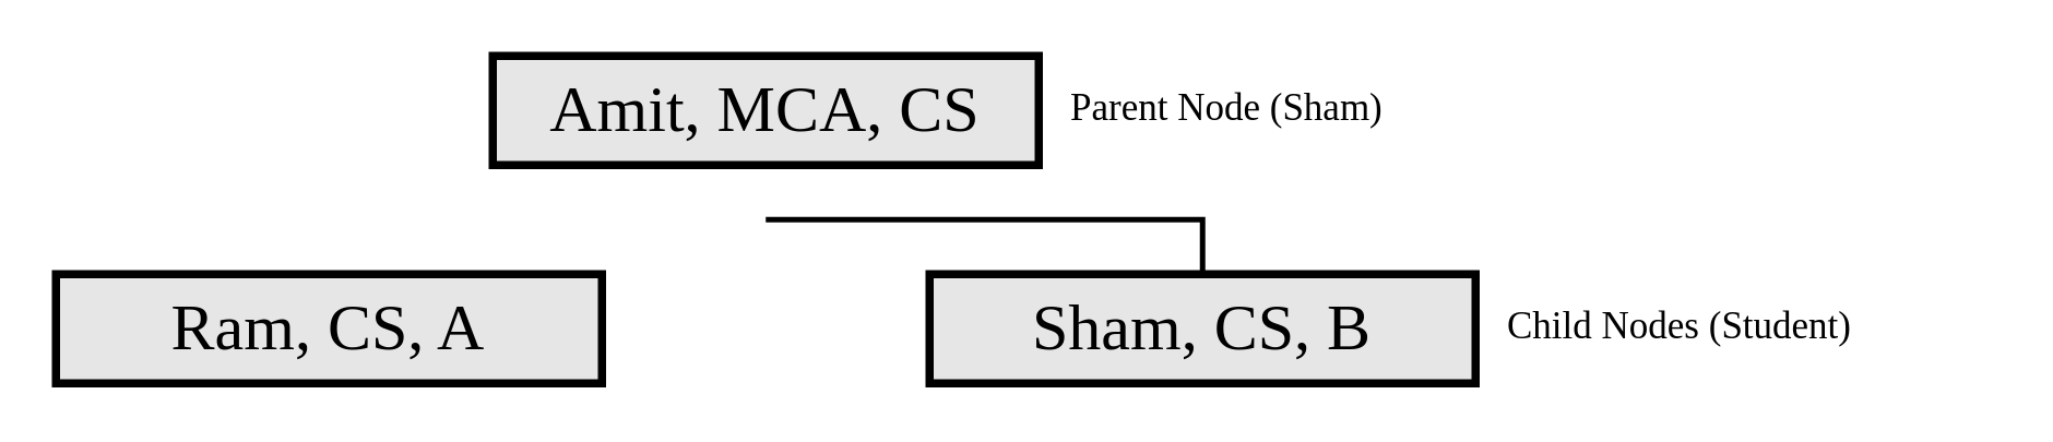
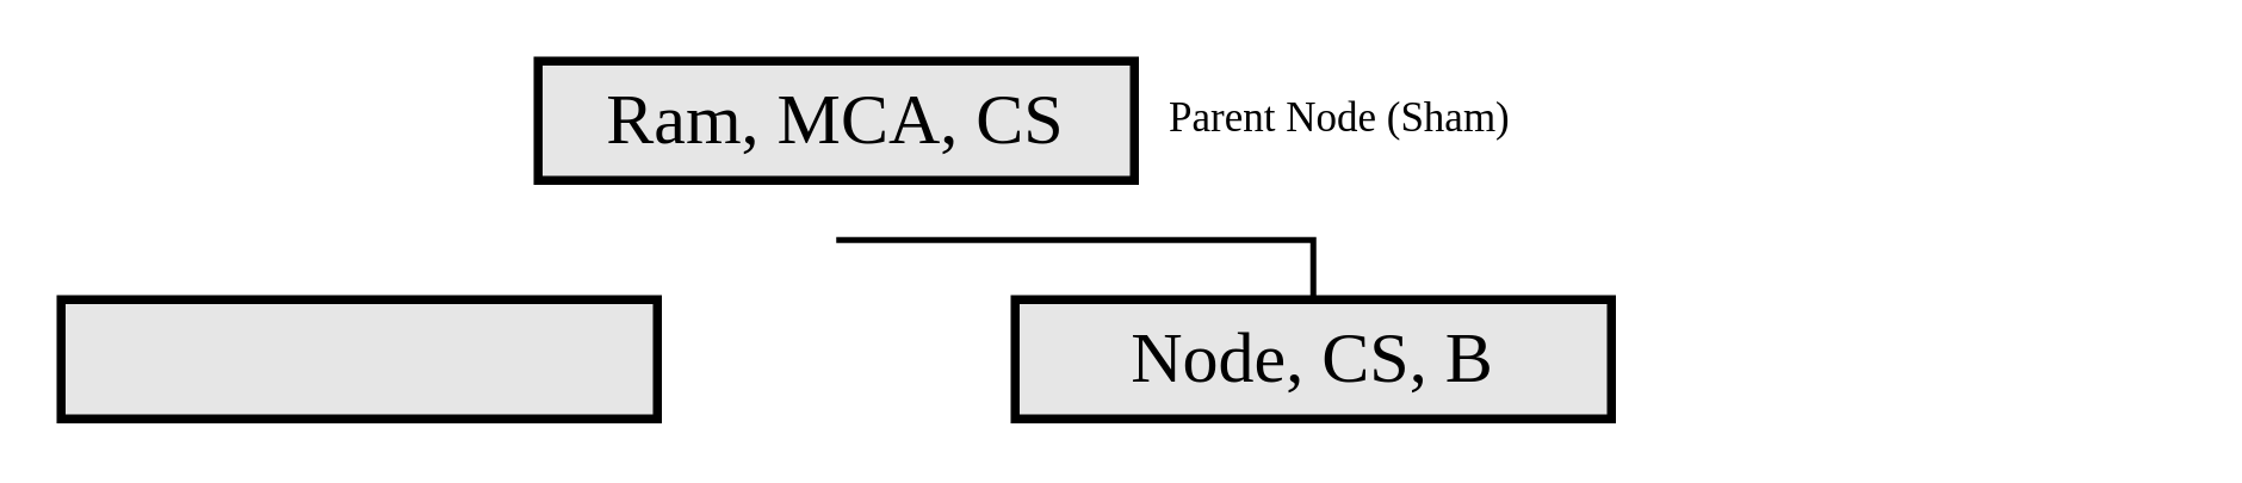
  <mxCell id="0" />
  <mxCell id="1" parent="0" />
  <mxCell id="2" value="" style="rounded=0;whiteSpace=wrap;html=1;fillColor=#E6E6E6;strokeWidth=3;" parent="1" vertex="1"><mxGeometry x="180" y="20" width="200" height="40" as="geometry" /></mxCell>
- <mxCell id="3" value="Amit, MCA, CS&lt;div style=&quot;font-size: 24px;&quot;&gt;&lt;/div&gt;" style="text;strokeColor=none;align=center;fillColor=none;html=1;verticalAlign=middle;whiteSpace=wrap;rounded=0;fontFamily=Ubuntu Mono;fontSize=24;labelBackgroundColor=none;fontColor=#000000;" parent="1" vertex="1"><mxGeometry x="180" y="20" width="200" height="40" as="geometry" /></mxCell>
+ <mxCell id="3" value="Ram, MCA, CS&lt;div style=&quot;font-size: 24px;&quot;&gt;&lt;/div&gt;" style="text;strokeColor=none;align=center;fillColor=none;html=1;verticalAlign=middle;whiteSpace=wrap;rounded=0;fontFamily=Ubuntu Mono;fontSize=24;labelBackgroundColor=none;fontColor=#000000;" parent="1" vertex="1"><mxGeometry x="180" y="20" width="200" height="40" as="geometry" /></mxCell>
  <mxCell id="4" value="" style="rounded=0;whiteSpace=wrap;html=1;fillColor=#E6E6E6;strokeWidth=3;" vertex="1" parent="1"><mxGeometry x="340" y="100" width="200" height="40" as="geometry" /></mxCell>
- <mxCell id="5" value="Sham, CS, B&lt;div style=&quot;font-size: 24px;&quot;&gt;&lt;/div&gt;" style="text;strokeColor=none;align=center;fillColor=none;html=1;verticalAlign=middle;whiteSpace=wrap;rounded=0;fontFamily=Ubuntu Mono;fontSize=24;labelBackgroundColor=none;fontColor=#000000;" vertex="1" parent="1"><mxGeometry x="340" y="100" width="200" height="40" as="geometry" /></mxCell>
+ <mxCell id="5" value="Node, CS, B&lt;div style=&quot;font-size: 24px;&quot;&gt;&lt;/div&gt;" style="text;strokeColor=none;align=center;fillColor=none;html=1;verticalAlign=middle;whiteSpace=wrap;rounded=0;fontFamily=Ubuntu Mono;fontSize=24;labelBackgroundColor=none;fontColor=#000000;" vertex="1" parent="1"><mxGeometry x="340" y="100" width="200" height="40" as="geometry" /></mxCell>
  <mxCell id="6" value="" style="rounded=0;whiteSpace=wrap;html=1;fillColor=#E6E6E6;strokeWidth=3;" vertex="1" parent="1"><mxGeometry x="20" y="100" width="200" height="40" as="geometry" /></mxCell>
- <mxCell id="7" value="Ram, CS, A&lt;div style=&quot;font-size: 24px;&quot;&gt;&lt;/div&gt;" style="text;strokeColor=none;align=center;fillColor=none;html=1;verticalAlign=middle;whiteSpace=wrap;rounded=0;fontFamily=Ubuntu Mono;fontSize=24;labelBackgroundColor=none;fontColor=#000000;" vertex="1" parent="1"><mxGeometry x="20" y="100" width="200" height="40" as="geometry" /></mxCell>
  <mxCell id="8" value="" style="endArrow=none;html=1;rounded=0;strokeWidth=2;fontSize=24;entryX=0.5;entryY=0;entryDx=0;entryDy=0;" edge="1" parent="1" target="5"><mxGeometry width="50" height="50" relative="1" as="geometry"><mxPoint x="280" y="80" as="sourcePoint" /><mxPoint x="490" y="10" as="targetPoint" /><Array as="points"><mxPoint x="440" y="80" /></Array></mxGeometry></mxCell>
  <mxCell id="9" value="Parent Node (Sham)&lt;div style=&quot;font-size: 14px;&quot;&gt;&lt;/div&gt;" style="text;strokeColor=none;align=left;fillColor=none;html=1;verticalAlign=middle;whiteSpace=wrap;rounded=0;fontFamily=Ubuntu Mono;fontSize=14;labelBackgroundColor=none;fontColor=#000000;" vertex="1" parent="1"><mxGeometry x="390" y="20" width="180" height="40" as="geometry" /></mxCell>
- <mxCell id="10" value="Child Nodes (Student)&lt;br&gt;&lt;div style=&quot;font-size: 14px;&quot;&gt;&lt;/div&gt;" style="text;strokeColor=none;align=left;fillColor=none;html=1;verticalAlign=middle;whiteSpace=wrap;rounded=0;fontFamily=Ubuntu Mono;fontSize=14;labelBackgroundColor=none;fontColor=#000000;" vertex="1" parent="1"><mxGeometry x="550" y="100" width="180" height="40" as="geometry" /></mxCell>
